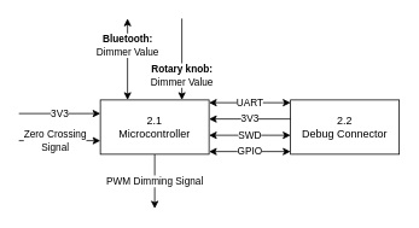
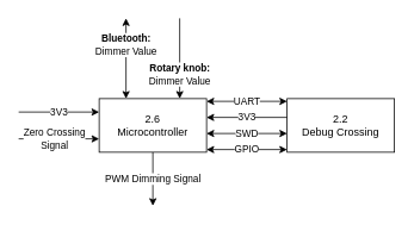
  <mxCell id="0" />
  <mxCell id="1" parent="0" />
  <mxCell id="2" value="PWM Dimming Signal" style="edgeStyle=orthogonalEdgeStyle;rounded=0;orthogonalLoop=1;jettySize=auto;html=1;" edge="1" parent="1" source="3"><mxGeometry relative="1" as="geometry"><mxPoint x="170" y="230" as="targetPoint" /></mxGeometry></mxCell>
- <mxCell id="3" value="2.1&lt;br&gt;Microcontroller" style="rounded=0;whiteSpace=wrap;html=1;" vertex="1" parent="1"><mxGeometry x="110" y="110" width="120" height="60" as="geometry" /></mxCell>
- <mxCell id="4" value="2.2&lt;br&gt;Debug Connector" style="rounded=0;whiteSpace=wrap;html=1;" vertex="1" parent="1"><mxGeometry x="320" y="110" width="120" height="60" as="geometry" /></mxCell>
+ <mxCell id="3" value="2.6&lt;br&gt;Microcontroller" style="rounded=0;whiteSpace=wrap;html=1;" vertex="1" parent="1"><mxGeometry x="110" y="110" width="120" height="60" as="geometry" /></mxCell>
+ <mxCell id="4" value="2.2&lt;br&gt;Debug Crossing" style="rounded=0;whiteSpace=wrap;html=1;" vertex="1" parent="1"><mxGeometry x="320" y="110" width="120" height="60" as="geometry" /></mxCell>
  <mxCell id="5" value="UART" style="endArrow=classic;startArrow=classic;html=1;rounded=0;entryX=0;entryY=0;entryDx=0;entryDy=0;exitX=1;exitY=0;exitDx=0;exitDy=0;" edge="1" parent="1"><mxGeometry width="50" height="50" relative="1" as="geometry"><mxPoint x="230" y="113" as="sourcePoint" /><mxPoint x="320" y="113" as="targetPoint" /></mxGeometry></mxCell>
  <mxCell id="6" value="SWD" style="endArrow=classic;startArrow=classic;html=1;rounded=0;exitX=1;exitY=0.75;exitDx=0;exitDy=0;entryX=0;entryY=0.75;entryDx=0;entryDy=0;" edge="1" parent="1"><mxGeometry width="50" height="50" relative="1" as="geometry"><mxPoint x="230" y="149" as="sourcePoint" /><mxPoint x="320" y="149" as="targetPoint" /></mxGeometry></mxCell>
  <mxCell id="7" value="GPIO" style="endArrow=classic;startArrow=classic;html=1;rounded=0;entryX=0;entryY=1;entryDx=0;entryDy=0;exitX=1;exitY=1;exitDx=0;exitDy=0;" edge="1" parent="1"><mxGeometry width="50" height="50" relative="1" as="geometry"><mxPoint x="230" y="167" as="sourcePoint" /><mxPoint x="320" y="167" as="targetPoint" /></mxGeometry></mxCell>
  <mxCell id="8" value="3V3" style="endArrow=classic;html=1;rounded=0;entryX=1;entryY=0.25;entryDx=0;entryDy=0;exitX=0;exitY=0.25;exitDx=0;exitDy=0;" edge="1" parent="1"><mxGeometry width="50" height="50" relative="1" as="geometry"><mxPoint x="320" y="131" as="sourcePoint" /><mxPoint x="230" y="131" as="targetPoint" /></mxGeometry></mxCell>
  <mxCell id="9" value="Zero Crossing&lt;br&gt;Signal" style="endArrow=classic;html=1;rounded=0;entryX=0;entryY=0.75;entryDx=0;entryDy=0;" edge="1" parent="1" target="3"><mxGeometry x="-0.111" width="50" height="50" relative="1" as="geometry"><mxPoint x="20" y="155" as="sourcePoint" /><mxPoint x="220" y="180" as="targetPoint" /><mxPoint as="offset" /></mxGeometry></mxCell>
  <mxCell id="10" value="3V3" style="endArrow=classic;html=1;rounded=0;entryX=0;entryY=0.25;entryDx=0;entryDy=0;" edge="1" parent="1" target="3"><mxGeometry width="50" height="50" relative="1" as="geometry"><mxPoint x="20" y="125" as="sourcePoint" /><mxPoint x="120" y="165" as="targetPoint" /></mxGeometry></mxCell>
  <mxCell id="11" value="&lt;b&gt;Bluetooth:&lt;/b&gt;&lt;br&gt;Dimmer Value" style="endArrow=classic;startArrow=classic;html=1;rounded=0;exitX=0.25;exitY=0;exitDx=0;exitDy=0;" edge="1" parent="1" source="3"><mxGeometry x="0.333" width="50" height="50" relative="1" as="geometry"><mxPoint x="140" y="100" as="sourcePoint" /><mxPoint x="140" y="20" as="targetPoint" /><mxPoint as="offset" /></mxGeometry></mxCell>
  <mxCell id="12" value="&lt;b&gt;Rotary knob:&lt;/b&gt;&lt;br&gt;Dimmer Value" style="endArrow=classic;html=1;rounded=0;entryX=0.75;entryY=0;entryDx=0;entryDy=0;" edge="1" parent="1" target="3"><mxGeometry x="0.4" width="50" height="50" relative="1" as="geometry"><mxPoint x="200" y="20" as="sourcePoint" /><mxPoint x="210" y="90" as="targetPoint" /><mxPoint as="offset" /></mxGeometry></mxCell>
